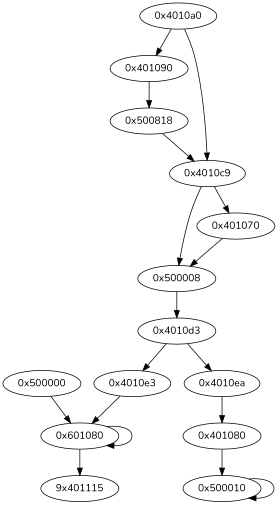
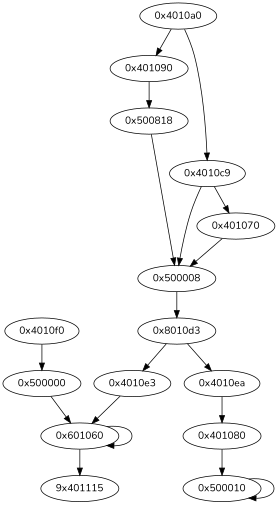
  digraph {
    fontname=Nunito
    node [fontname=Nunito]
    edge [fontname=Nunito]
+   n1 [label="0x4010f0"]
    n2 [label="0x500000"]
-   n3 [label="0x601080"]
+   n3 [label="0x601060"]
    n4 [label="0x4010a0"]
    n5 [label="0x401090"]
    n6 [label="0x4010c9"]
    n7 [label="9x401115"]
    n8 [label="0x500818"]
    n9 [label="0x401070"]
    n10 [label="0x500008"]
-   n11 [label="0x4010d3"]
+   n11 [label="0x8010d3"]
    n12 [label="0x4010e3"]
    n13 [label="0x4010ea"]
    n14 [label="0x401080"]
    n15 [label="0x500010"]
+   n1 -> n2
    n2 -> n3
    n3 -> n3
    n3 -> n7
    n4 -> n5
    n4 -> n6
    n5 -> n8
    n6 -> n9
    n6 -> n10
-   n8 -> n6
+   n8 -> n10
    n9 -> n10
    n10 -> n11
    n11 -> n12
    n11 -> n13
    n12 -> n3
    n13 -> n14
    n14 -> n15
    n15 -> n15
  }
